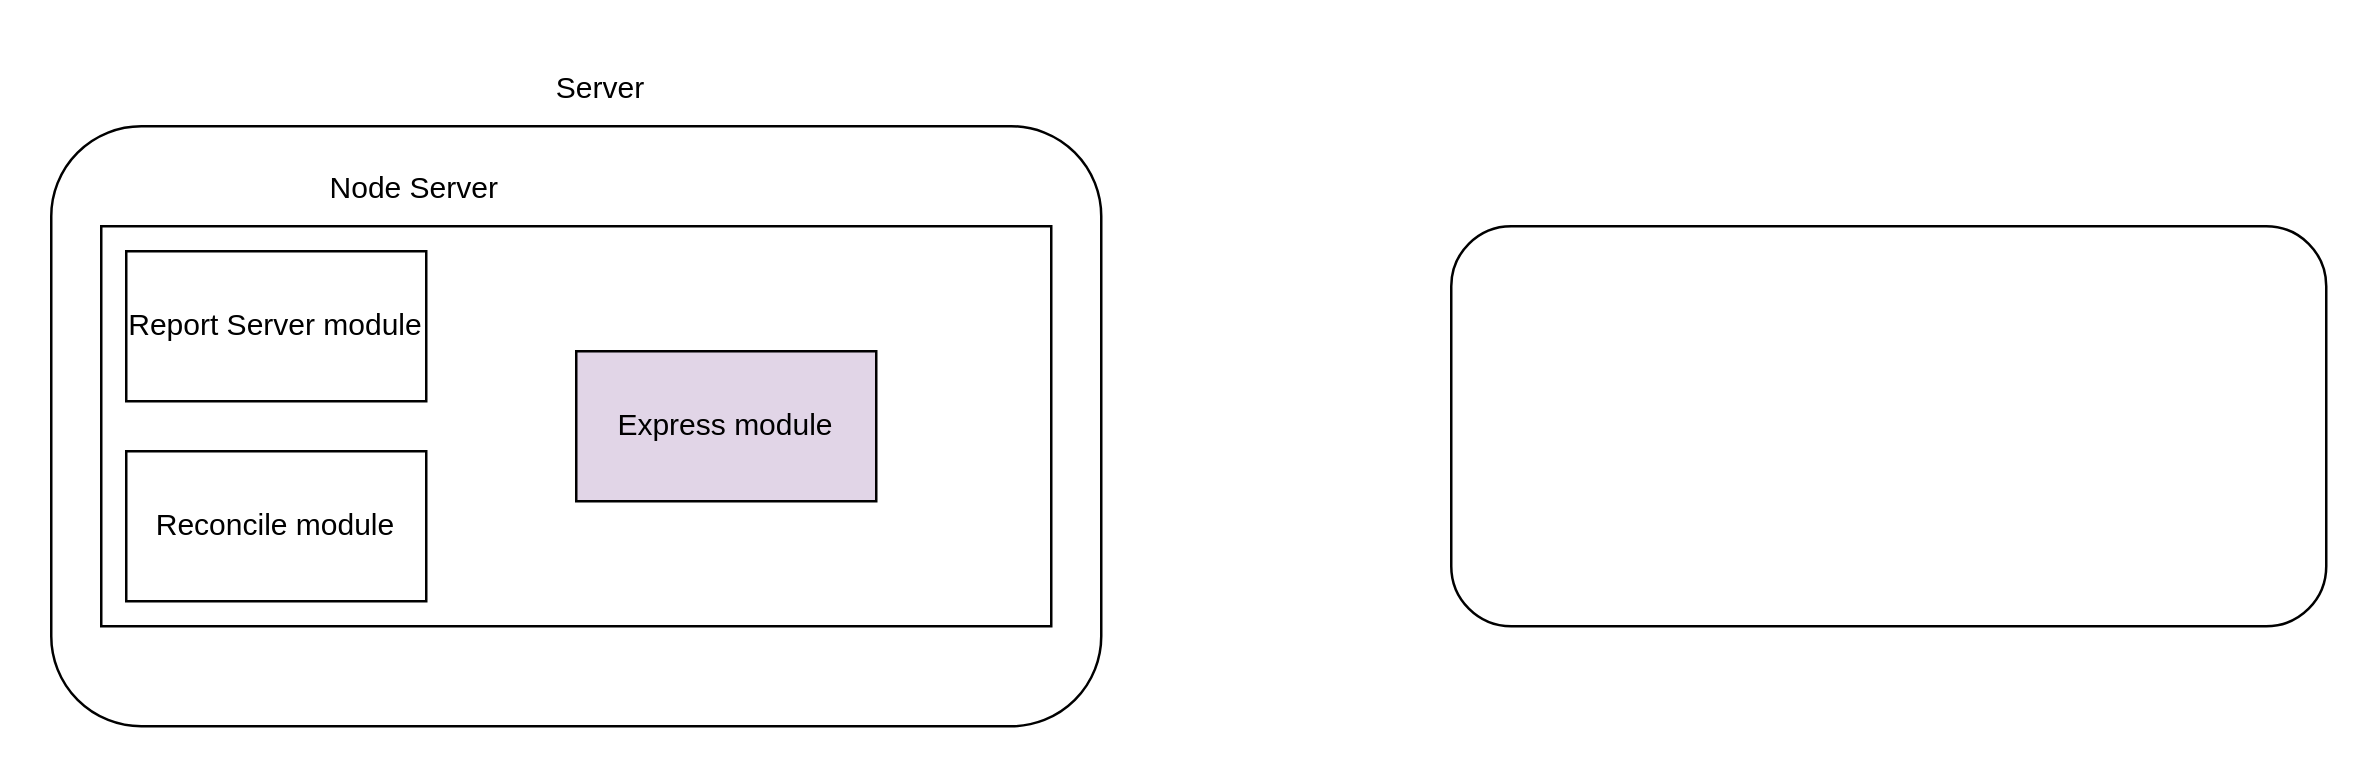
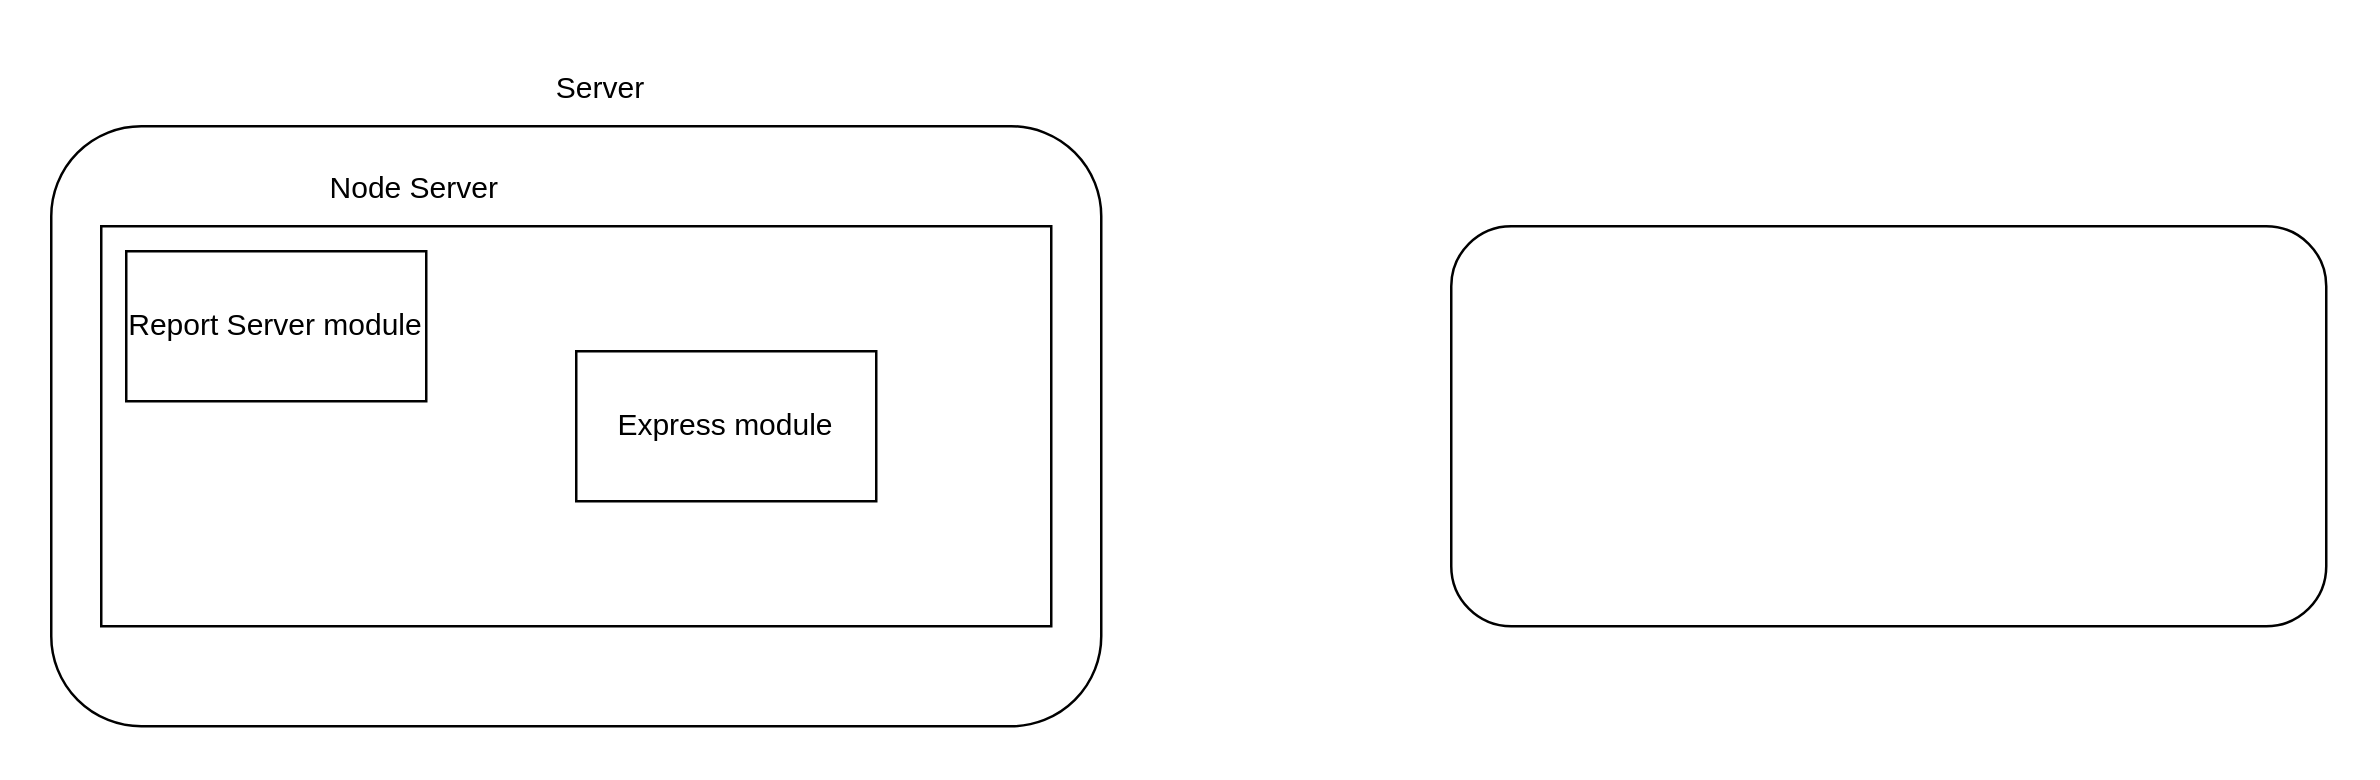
  <mxCell id="0" />
  <mxCell id="1" parent="0" />
  <mxCell id="2" value="" style="rounded=1;whiteSpace=wrap;html=1;" vertex="1" parent="1"><mxGeometry x="20" y="50" width="420" height="240" as="geometry" /></mxCell>
  <mxCell id="3" value="Server" style="text;html=1;strokeColor=none;fillColor=none;align=center;verticalAlign=middle;whiteSpace=wrap;rounded=0;" vertex="1" parent="1"><mxGeometry x="190" y="20" width="100" height="30" as="geometry" /></mxCell>
  <mxCell id="4" value="" style="rounded=0;whiteSpace=wrap;html=1;" vertex="1" parent="1"><mxGeometry x="40" y="90" width="380" height="160" as="geometry" /></mxCell>
- <mxCell id="5" value="Reconcile module" style="rounded=0;whiteSpace=wrap;html=1;" vertex="1" parent="1"><mxGeometry x="50" y="180" width="120" height="60" as="geometry" /></mxCell>
  <mxCell id="6" value="Report Server module" style="rounded=0;whiteSpace=wrap;html=1;" vertex="1" parent="1"><mxGeometry x="50" y="100" width="120" height="60" as="geometry" /></mxCell>
  <mxCell id="7" value="Node Server" style="text;html=1;strokeColor=none;fillColor=none;align=center;verticalAlign=middle;whiteSpace=wrap;rounded=0;" vertex="1" parent="1"><mxGeometry x="122.5" y="60" width="85" height="30" as="geometry" /></mxCell>
- <mxCell id="8" value="Express module" style="rounded=0;whiteSpace=wrap;html=1;fillColor=#e1d5e7;" vertex="1" parent="1"><mxGeometry x="230" y="140" width="120" height="60" as="geometry" /></mxCell>
+ <mxCell id="8" value="Express module" style="rounded=0;whiteSpace=wrap;html=1;" vertex="1" parent="1"><mxGeometry x="230" y="140" width="120" height="60" as="geometry" /></mxCell>
  <mxCell id="9" value="" style="rounded=1;whiteSpace=wrap;html=1;" vertex="1" parent="1"><mxGeometry x="580" y="90" width="350" height="160" as="geometry" /></mxCell>
